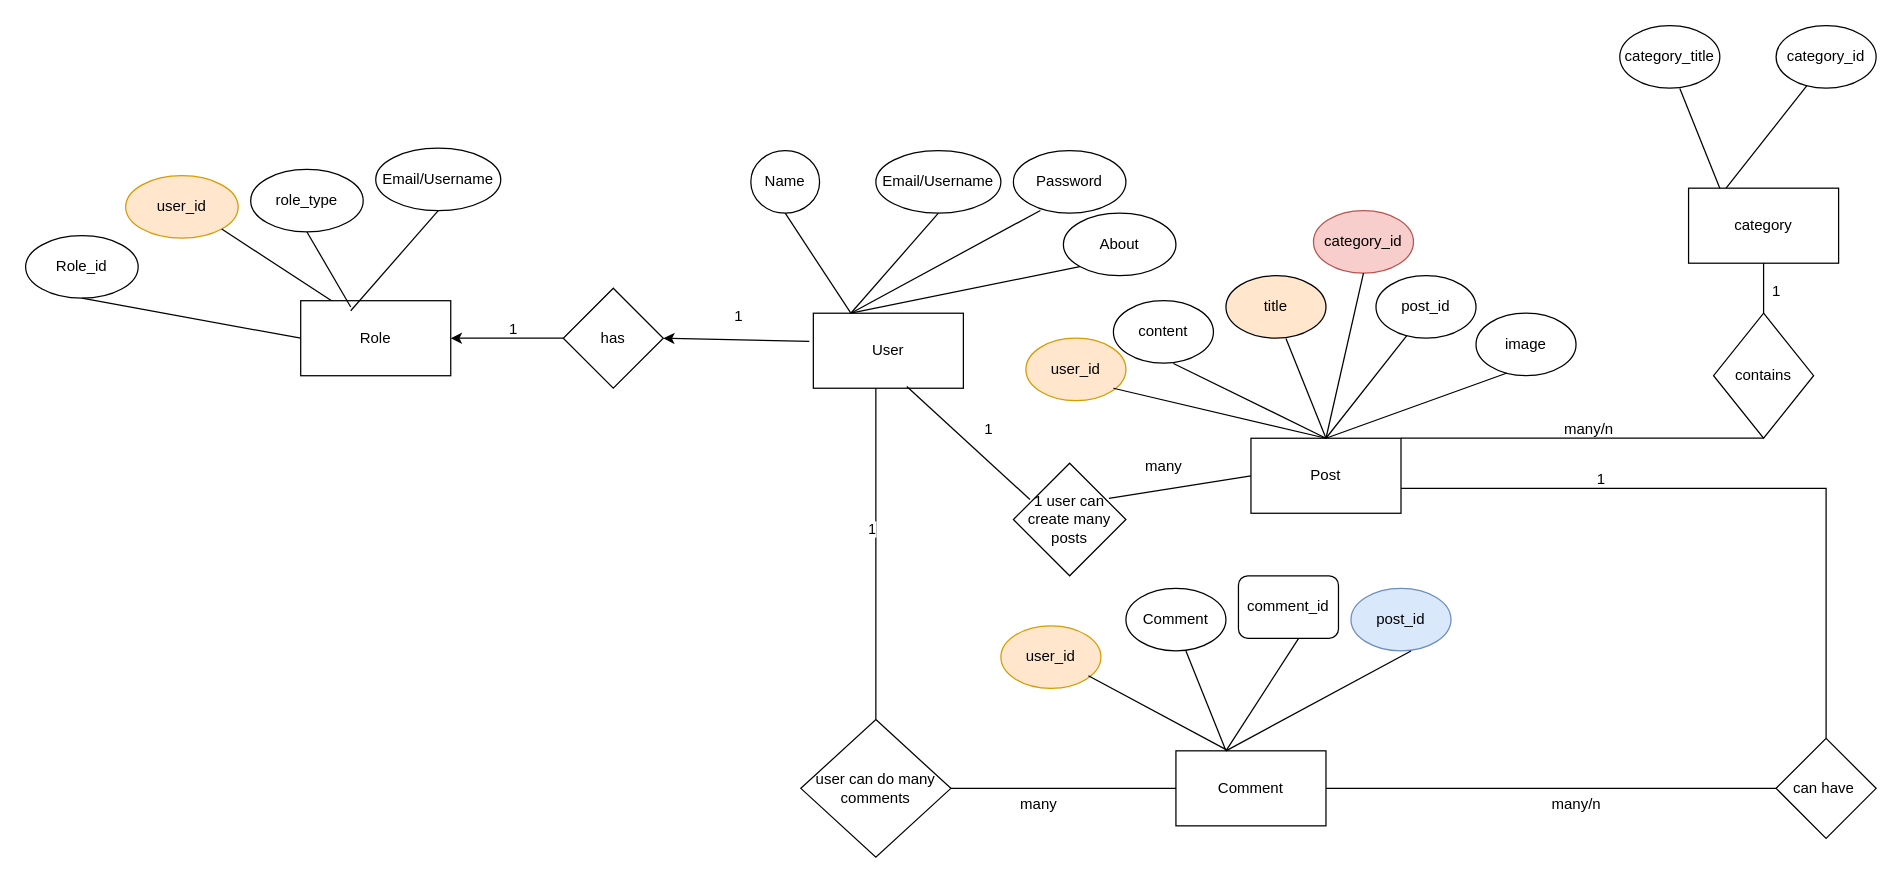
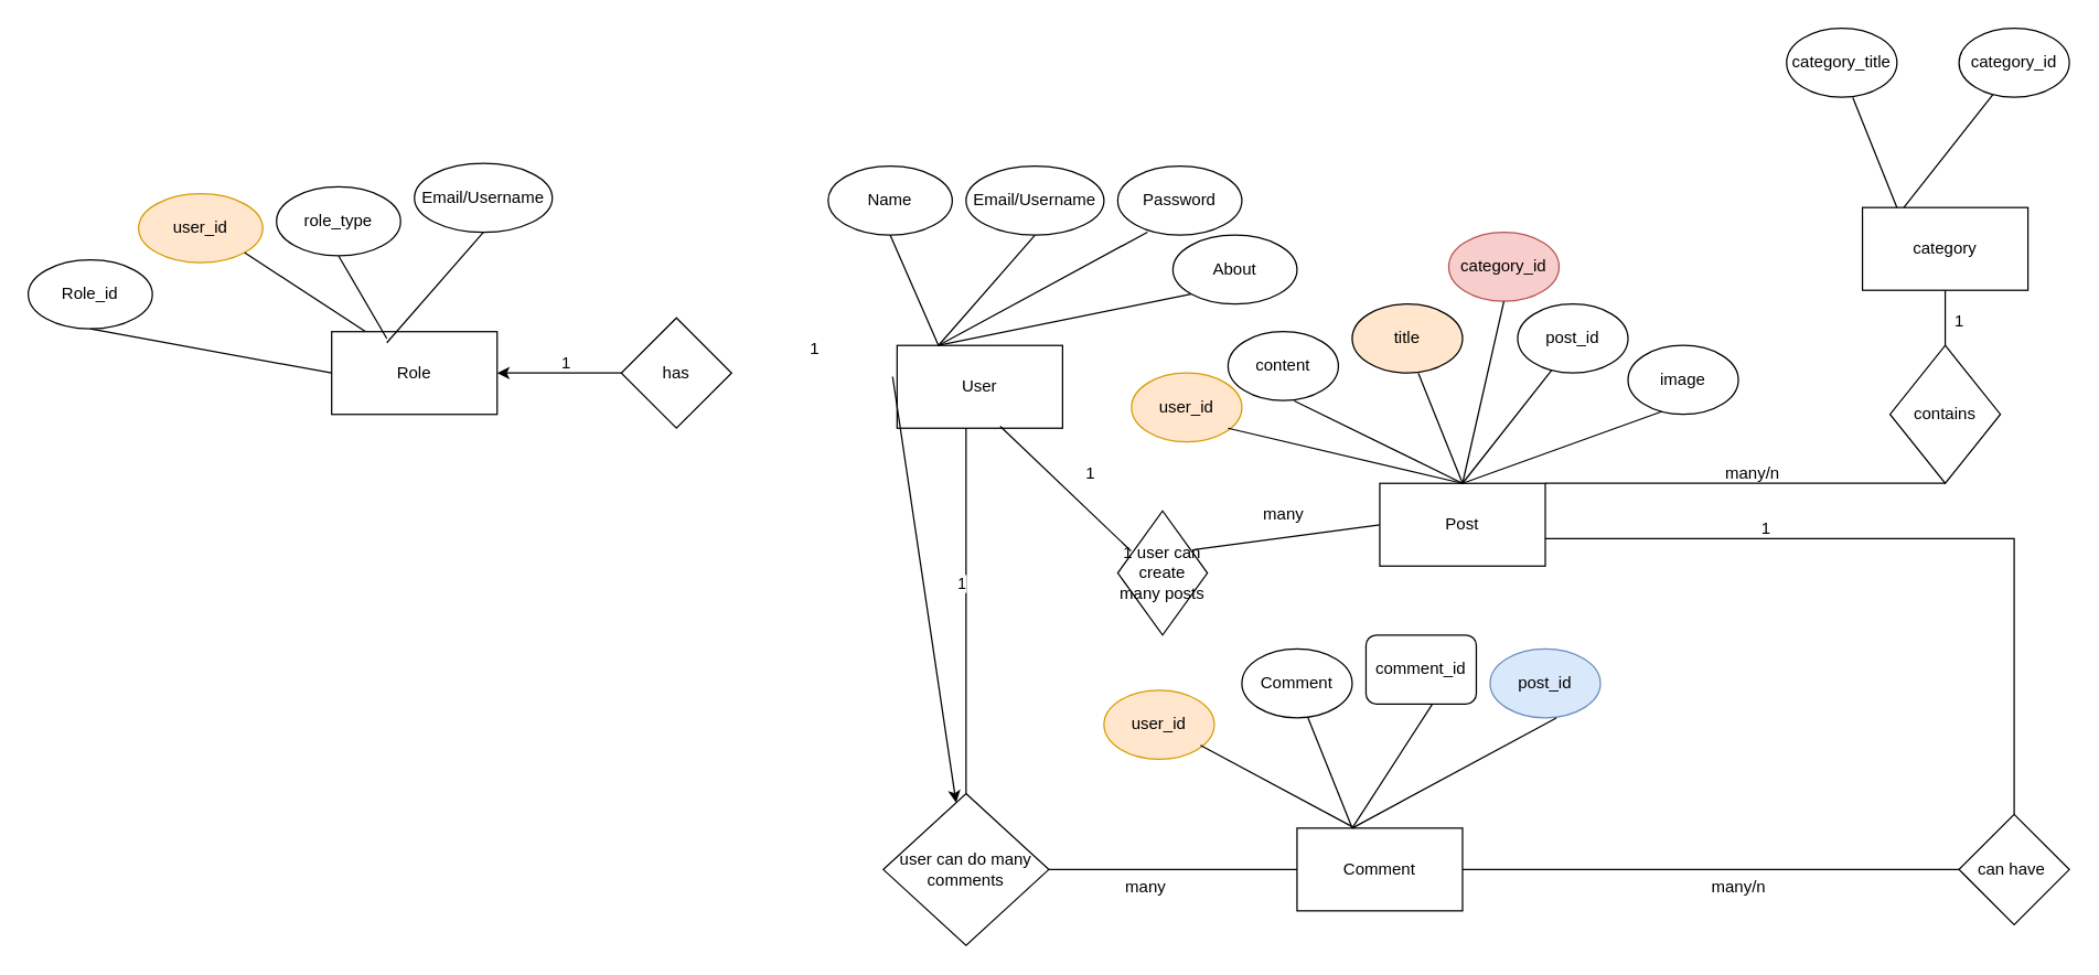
  <mxCell id="0" />
  <mxCell id="1" parent="0" />
  <mxCell id="2" value="User" style="rounded=0;whiteSpace=wrap;html=1;" vertex="1" parent="1"><mxGeometry x="650" y="250" width="120" height="60" as="geometry" /></mxCell>
  <mxCell id="3" value="user_id" style="ellipse;whiteSpace=wrap;html=1;fillColor=#ffe6cc;strokeColor=#d79b00;" vertex="1" parent="1"><mxGeometry x="100" y="140" width="90" height="50" as="geometry" /></mxCell>
  <mxCell id="4" value="" style="endArrow=none;html=1;rounded=0;entryX=1;entryY=1;entryDx=0;entryDy=0;exitX=0.25;exitY=0;exitDx=0;exitDy=0;" edge="1" parent="1" target="3"><mxGeometry width="50" height="50" relative="1" as="geometry"><mxPoint x="280" y="250" as="sourcePoint" /><mxPoint x="480" y="350" as="targetPoint" /><Array as="points" /></mxGeometry></mxCell>
- <mxCell id="5" value="Name" style="ellipse;whiteSpace=wrap;html=1;" vertex="1" parent="1"><mxGeometry x="600" y="120" width="55" height="50" as="geometry" /></mxCell>
+ <mxCell id="5" value="Name" style="ellipse;whiteSpace=wrap;html=1;" vertex="1" parent="1"><mxGeometry x="600" y="120" width="90" height="50" as="geometry" /></mxCell>
  <mxCell id="6" value="" style="endArrow=none;html=1;rounded=0;entryX=0.5;entryY=1;entryDx=0;entryDy=0;exitX=0.25;exitY=0;exitDx=0;exitDy=0;" edge="1" target="5" parent="1" source="2"><mxGeometry width="50" height="50" relative="1" as="geometry"><mxPoint x="650" y="250" as="sourcePoint" /><mxPoint x="970" y="340" as="targetPoint" /><Array as="points" /></mxGeometry></mxCell>
  <mxCell id="7" value="Email/Username" style="ellipse;whiteSpace=wrap;html=1;" vertex="1" parent="1"><mxGeometry x="700" y="120" width="100" height="50" as="geometry" /></mxCell>
  <mxCell id="8" value="" style="endArrow=none;html=1;rounded=0;entryX=0.5;entryY=1;entryDx=0;entryDy=0;exitX=0.25;exitY=0;exitDx=0;exitDy=0;" edge="1" target="7" parent="1" source="2"><mxGeometry width="50" height="50" relative="1" as="geometry"><mxPoint x="740" y="250" as="sourcePoint" /><mxPoint x="1060" y="340" as="targetPoint" /><Array as="points" /></mxGeometry></mxCell>
  <mxCell id="9" value="Password" style="ellipse;whiteSpace=wrap;html=1;" vertex="1" parent="1"><mxGeometry x="810" y="120" width="90" height="50" as="geometry" /></mxCell>
  <mxCell id="10" value="" style="endArrow=none;html=1;rounded=0;entryX=0.24;entryY=0.956;entryDx=0;entryDy=0;entryPerimeter=0;" edge="1" target="9" parent="1"><mxGeometry width="50" height="50" relative="1" as="geometry"><mxPoint x="680" y="250" as="sourcePoint" /><mxPoint x="820" y="180" as="targetPoint" /><Array as="points" /></mxGeometry></mxCell>
  <mxCell id="11" value="About" style="ellipse;whiteSpace=wrap;html=1;" vertex="1" parent="1"><mxGeometry x="850" y="170" width="90" height="50" as="geometry" /></mxCell>
  <mxCell id="12" value="" style="endArrow=none;html=1;rounded=0;entryX=0;entryY=1;entryDx=0;entryDy=0;exitX=0.25;exitY=0;exitDx=0;exitDy=0;" edge="1" target="11" parent="1" source="2"><mxGeometry width="50" height="50" relative="1" as="geometry"><mxPoint x="740" y="300" as="sourcePoint" /><mxPoint x="1210" y="390" as="targetPoint" /><Array as="points" /></mxGeometry></mxCell>
  <mxCell id="13" value="Post" style="whiteSpace=wrap;html=1;" vertex="1" parent="1"><mxGeometry x="1000" y="350" width="120" height="60" as="geometry" /></mxCell>
  <mxCell id="14" value="post_id" style="ellipse;whiteSpace=wrap;html=1;" vertex="1" parent="1"><mxGeometry x="1100" y="220" width="80" height="50" as="geometry" /></mxCell>
  <mxCell id="15" value="" style="endArrow=none;html=1;rounded=0;entryX=0.31;entryY=0.956;entryDx=0;entryDy=0;entryPerimeter=0;exitX=0.5;exitY=0;exitDx=0;exitDy=0;" edge="1" parent="1" source="13" target="14"><mxGeometry width="50" height="50" relative="1" as="geometry"><mxPoint x="840" y="400" as="sourcePoint" /><mxPoint x="890" y="350" as="targetPoint" /></mxGeometry></mxCell>
  <mxCell id="16" value="title" style="ellipse;whiteSpace=wrap;html=1;fillColor=#ffe6cc;" vertex="1" parent="1"><mxGeometry x="980" y="220" width="80" height="50" as="geometry" /></mxCell>
  <mxCell id="17" value="" style="endArrow=none;html=1;rounded=0;entryX=0.6;entryY=1.004;entryDx=0;entryDy=0;entryPerimeter=0;" edge="1" target="16" parent="1"><mxGeometry width="50" height="50" relative="1" as="geometry"><mxPoint x="1060" y="350" as="sourcePoint" /><mxPoint x="790" y="350" as="targetPoint" /></mxGeometry></mxCell>
  <mxCell id="18" value="content" style="ellipse;whiteSpace=wrap;html=1;" vertex="1" parent="1"><mxGeometry x="890" y="240" width="80" height="50" as="geometry" /></mxCell>
  <mxCell id="19" value="" style="endArrow=none;html=1;rounded=0;entryX=0.6;entryY=1.004;entryDx=0;entryDy=0;entryPerimeter=0;exitX=0.5;exitY=0;exitDx=0;exitDy=0;" edge="1" target="18" parent="1" source="13"><mxGeometry width="50" height="50" relative="1" as="geometry"><mxPoint x="970" y="370" as="sourcePoint" /><mxPoint x="700" y="370" as="targetPoint" /></mxGeometry></mxCell>
  <mxCell id="20" value="user_id" style="ellipse;whiteSpace=wrap;html=1;fillColor=#ffe6cc;strokeColor=#d79b00;" vertex="1" parent="1"><mxGeometry x="820" y="270" width="80" height="50" as="geometry" /></mxCell>
  <mxCell id="21" value="" style="endArrow=none;html=1;rounded=0;entryX=0.875;entryY=0.8;entryDx=0;entryDy=0;entryPerimeter=0;exitX=0.5;exitY=0;exitDx=0;exitDy=0;" edge="1" target="20" parent="1" source="13"><mxGeometry width="50" height="50" relative="1" as="geometry"><mxPoint x="900" y="400" as="sourcePoint" /><mxPoint x="630" y="400" as="targetPoint" /></mxGeometry></mxCell>
  <mxCell id="22" value="image" style="ellipse;whiteSpace=wrap;html=1;" vertex="1" parent="1"><mxGeometry x="1180" y="250" width="80" height="50" as="geometry" /></mxCell>
  <mxCell id="23" value="" style="endArrow=none;html=1;rounded=0;entryX=0.31;entryY=0.956;entryDx=0;entryDy=0;entryPerimeter=0;exitX=0.5;exitY=0;exitDx=0;exitDy=0;" edge="1" target="22" parent="1" source="13"><mxGeometry width="50" height="50" relative="1" as="geometry"><mxPoint x="1140" y="380" as="sourcePoint" /><mxPoint x="970" y="380" as="targetPoint" /></mxGeometry></mxCell>
- <mxCell id="24" value="1 user can create many posts" style="rhombus;whiteSpace=wrap;html=1;" vertex="1" parent="1"><mxGeometry x="810" y="370" width="90" height="90" as="geometry" /></mxCell>
+ <mxCell id="24" value="1 user can create many posts" style="rhombus;whiteSpace=wrap;html=1;" vertex="1" parent="1"><mxGeometry x="810" y="370" width="65" height="90" as="geometry" /></mxCell>
  <mxCell id="25" value="" style="endArrow=none;html=1;rounded=0;entryX=0.623;entryY=0.977;entryDx=0;entryDy=0;entryPerimeter=0;exitX=0.147;exitY=0.322;exitDx=0;exitDy=0;exitPerimeter=0;" edge="1" parent="1" source="24" target="2"><mxGeometry width="50" height="50" relative="1" as="geometry"><mxPoint x="830" y="390" as="sourcePoint" /><mxPoint x="890" y="350" as="targetPoint" /></mxGeometry></mxCell>
  <mxCell id="26" value="" style="endArrow=none;html=1;rounded=0;entryX=0;entryY=0.5;entryDx=0;entryDy=0;exitX=0.849;exitY=0.313;exitDx=0;exitDy=0;exitPerimeter=0;" edge="1" parent="1" source="24" target="13"><mxGeometry width="50" height="50" relative="1" as="geometry"><mxPoint x="840" y="400" as="sourcePoint" /><mxPoint x="890" y="350" as="targetPoint" /></mxGeometry></mxCell>
  <mxCell id="27" value="1" style="text;html=1;align=center;verticalAlign=middle;resizable=0;points=[];autosize=1;strokeColor=none;fillColor=none;" vertex="1" parent="1"><mxGeometry x="775" y="328" width="30" height="30" as="geometry" /></mxCell>
  <mxCell id="28" value="many" style="text;html=1;align=center;verticalAlign=middle;resizable=0;points=[];autosize=1;strokeColor=none;fillColor=none;" vertex="1" parent="1"><mxGeometry x="905" y="358" width="50" height="30" as="geometry" /></mxCell>
  <mxCell id="29" value="Comment" style="whiteSpace=wrap;html=1;" vertex="1" parent="1"><mxGeometry x="940" y="600" width="120" height="60" as="geometry" /></mxCell>
  <mxCell id="30" value="" style="endArrow=none;html=1;rounded=0;entryX=0.6;entryY=1.004;entryDx=0;entryDy=0;entryPerimeter=0;" edge="1" target="31" parent="1"><mxGeometry width="50" height="50" relative="1" as="geometry"><mxPoint x="980" y="600" as="sourcePoint" /><mxPoint x="710" y="600" as="targetPoint" /></mxGeometry></mxCell>
  <mxCell id="31" value="Comment" style="ellipse;whiteSpace=wrap;html=1;" vertex="1" parent="1"><mxGeometry x="900" y="470" width="80" height="50" as="geometry" /></mxCell>
  <mxCell id="32" value="comment_id" style="whiteSpace=wrap;html=1;rounded=1;" vertex="1" parent="1"><mxGeometry x="990" y="460" width="80" height="50" as="geometry" /></mxCell>
  <mxCell id="33" value="" style="endArrow=none;html=1;rounded=0;entryX=0.6;entryY=1.004;entryDx=0;entryDy=0;entryPerimeter=0;" edge="1" target="32" parent="1"><mxGeometry width="50" height="50" relative="1" as="geometry"><mxPoint x="980" y="600" as="sourcePoint" /><mxPoint x="800" y="590" as="targetPoint" /></mxGeometry></mxCell>
  <mxCell id="34" value="post_id" style="ellipse;whiteSpace=wrap;html=1;fillColor=#dae8fc;strokeColor=#6c8ebf;" vertex="1" parent="1"><mxGeometry x="1080" y="470" width="80" height="50" as="geometry" /></mxCell>
  <mxCell id="35" value="" style="endArrow=none;html=1;rounded=0;entryX=0.6;entryY=1.004;entryDx=0;entryDy=0;entryPerimeter=0;" edge="1" target="34" parent="1"><mxGeometry width="50" height="50" relative="1" as="geometry"><mxPoint x="980" y="600" as="sourcePoint" /><mxPoint x="890" y="600" as="targetPoint" /></mxGeometry></mxCell>
  <mxCell id="36" value="user_id" style="ellipse;whiteSpace=wrap;html=1;fillColor=#ffe6cc;strokeColor=#d79b00;" vertex="1" parent="1"><mxGeometry x="800" y="500" width="80" height="50" as="geometry" /></mxCell>
  <mxCell id="37" value="" style="endArrow=none;html=1;rounded=0;entryX=0.875;entryY=0.8;entryDx=0;entryDy=0;entryPerimeter=0;exitX=0.347;exitY=-0.003;exitDx=0;exitDy=0;exitPerimeter=0;" edge="1" target="36" parent="1" source="29"><mxGeometry width="50" height="50" relative="1" as="geometry"><mxPoint x="1050" y="610" as="sourcePoint" /><mxPoint x="610" y="630" as="targetPoint" /></mxGeometry></mxCell>
  <mxCell id="38" value="user can do many comments" style="rhombus;whiteSpace=wrap;html=1;" vertex="1" parent="1"><mxGeometry x="640" y="575" width="120" height="110" as="geometry" /></mxCell>
  <mxCell id="39" value="" style="endArrow=none;html=1;rounded=0;exitX=0.5;exitY=0;exitDx=0;exitDy=0;" edge="1" parent="1" source="38"><mxGeometry width="50" height="50" relative="1" as="geometry"><mxPoint x="700" y="590" as="sourcePoint" /><mxPoint x="700" y="310" as="targetPoint" /></mxGeometry></mxCell>
  <mxCell id="40" value="1" style="edgeLabel;html=1;align=center;verticalAlign=middle;resizable=0;points=[];" vertex="1" connectable="0" parent="39"><mxGeometry x="0.152" y="4" relative="1" as="geometry"><mxPoint as="offset" /></mxGeometry></mxCell>
  <mxCell id="41" value="" style="endArrow=none;html=1;rounded=0;exitX=1;exitY=0.5;exitDx=0;exitDy=0;entryX=0;entryY=0.5;entryDx=0;entryDy=0;" edge="1" parent="1" source="38" target="29"><mxGeometry width="50" height="50" relative="1" as="geometry"><mxPoint x="940" y="490" as="sourcePoint" /><mxPoint x="930" y="630" as="targetPoint" /></mxGeometry></mxCell>
  <mxCell id="42" value="many" style="text;html=1;align=center;verticalAlign=middle;resizable=0;points=[];autosize=1;strokeColor=none;fillColor=none;" vertex="1" parent="1"><mxGeometry x="805" y="628" width="50" height="30" as="geometry" /></mxCell>
  <mxCell id="43" value="can have&amp;nbsp;" style="rhombus;whiteSpace=wrap;html=1;" vertex="1" parent="1"><mxGeometry x="1420" y="590" width="80" height="80" as="geometry" /></mxCell>
  <mxCell id="44" value="" style="endArrow=none;html=1;rounded=0;entryX=0;entryY=0.5;entryDx=0;entryDy=0;exitX=1;exitY=0.5;exitDx=0;exitDy=0;" edge="1" parent="1" source="29" target="43"><mxGeometry width="50" height="50" relative="1" as="geometry"><mxPoint x="1110" y="580" as="sourcePoint" /><mxPoint x="1160" y="530" as="targetPoint" /></mxGeometry></mxCell>
  <mxCell id="45" value="" style="endArrow=none;html=1;rounded=0;exitX=0.5;exitY=0;exitDx=0;exitDy=0;" edge="1" parent="1" source="43"><mxGeometry width="50" height="50" relative="1" as="geometry"><mxPoint x="1110" y="580" as="sourcePoint" /><mxPoint x="1120" y="390" as="targetPoint" /><Array as="points"><mxPoint x="1460" y="390" /></Array></mxGeometry></mxCell>
  <mxCell id="46" value="1" style="text;html=1;align=center;verticalAlign=middle;resizable=0;points=[];autosize=1;strokeColor=none;fillColor=none;" vertex="1" parent="1"><mxGeometry x="1265" y="368" width="30" height="30" as="geometry" /></mxCell>
  <mxCell id="47" value="many/n" style="text;html=1;align=center;verticalAlign=middle;resizable=0;points=[];autosize=1;strokeColor=none;fillColor=none;" vertex="1" parent="1"><mxGeometry x="1230" y="628" width="60" height="30" as="geometry" /></mxCell>
  <mxCell id="48" value="category" style="whiteSpace=wrap;html=1;" vertex="1" parent="1"><mxGeometry x="1350" y="150" width="120" height="60" as="geometry" /></mxCell>
  <mxCell id="49" value="category_title" style="ellipse;whiteSpace=wrap;html=1;" vertex="1" parent="1"><mxGeometry x="1295" y="20" width="80" height="50" as="geometry" /></mxCell>
  <mxCell id="50" value="" style="endArrow=none;html=1;rounded=0;entryX=0.6;entryY=1.004;entryDx=0;entryDy=0;entryPerimeter=0;" edge="1" target="49" parent="1"><mxGeometry width="50" height="50" relative="1" as="geometry"><mxPoint x="1375" y="150" as="sourcePoint" /><mxPoint x="1105" y="150" as="targetPoint" /></mxGeometry></mxCell>
  <mxCell id="51" value="category_id" style="ellipse;whiteSpace=wrap;html=1;" vertex="1" parent="1"><mxGeometry x="1420" y="20" width="80" height="50" as="geometry" /></mxCell>
  <mxCell id="52" value="" style="endArrow=none;html=1;rounded=0;entryX=0.31;entryY=0.956;entryDx=0;entryDy=0;entryPerimeter=0;exitX=0.5;exitY=0;exitDx=0;exitDy=0;" edge="1" target="51" parent="1"><mxGeometry width="50" height="50" relative="1" as="geometry"><mxPoint x="1380" y="150" as="sourcePoint" /><mxPoint x="1210" y="150" as="targetPoint" /></mxGeometry></mxCell>
  <mxCell id="53" value="contains" style="rhombus;whiteSpace=wrap;html=1;" vertex="1" parent="1"><mxGeometry x="1370" y="250" width="80" height="100" as="geometry" /></mxCell>
  <mxCell id="54" value="" style="endArrow=none;html=1;rounded=0;exitX=1;exitY=0;exitDx=0;exitDy=0;entryX=0.5;entryY=1;entryDx=0;entryDy=0;" edge="1" parent="1" source="13" target="53"><mxGeometry width="50" height="50" relative="1" as="geometry"><mxPoint x="1110" y="310" as="sourcePoint" /><mxPoint x="1160" y="260" as="targetPoint" /></mxGeometry></mxCell>
  <mxCell id="55" value="" style="endArrow=none;html=1;rounded=0;exitX=0.5;exitY=0;exitDx=0;exitDy=0;entryX=0.5;entryY=1;entryDx=0;entryDy=0;" edge="1" parent="1" source="53" target="48"><mxGeometry width="50" height="50" relative="1" as="geometry"><mxPoint x="1110" y="310" as="sourcePoint" /><mxPoint x="1410" y="230" as="targetPoint" /></mxGeometry></mxCell>
  <mxCell id="56" value="1" style="text;html=1;align=center;verticalAlign=middle;resizable=0;points=[];autosize=1;strokeColor=none;fillColor=none;" vertex="1" parent="1"><mxGeometry x="1405" y="218" width="30" height="30" as="geometry" /></mxCell>
  <mxCell id="57" value="many/n" style="text;html=1;align=center;verticalAlign=middle;resizable=0;points=[];autosize=1;strokeColor=none;fillColor=none;" vertex="1" parent="1"><mxGeometry x="1240" y="328" width="60" height="30" as="geometry" /></mxCell>
  <mxCell id="58" value="category_id" style="ellipse;whiteSpace=wrap;html=1;fillColor=#f8cecc;strokeColor=#b85450;" vertex="1" parent="1"><mxGeometry x="1050" y="168" width="80" height="50" as="geometry" /></mxCell>
  <mxCell id="59" value="" style="endArrow=none;html=1;rounded=0;entryX=0.5;entryY=1;entryDx=0;entryDy=0;" edge="1" target="58" parent="1"><mxGeometry width="50" height="50" relative="1" as="geometry"><mxPoint x="1060" y="350" as="sourcePoint" /><mxPoint x="840" y="298" as="targetPoint" /></mxGeometry></mxCell>
  <mxCell id="60" value="Role" style="whiteSpace=wrap;html=1;" vertex="1" parent="1"><mxGeometry x="240" y="240" width="120" height="60" as="geometry" /></mxCell>
  <mxCell id="61" value="" style="endArrow=none;html=1;rounded=0;entryX=0.5;entryY=1;entryDx=0;entryDy=0;exitX=0.25;exitY=0;exitDx=0;exitDy=0;" edge="1" target="62" parent="1"><mxGeometry width="50" height="50" relative="1" as="geometry"><mxPoint x="280" y="248" as="sourcePoint" /><mxPoint x="660" y="338" as="targetPoint" /><Array as="points" /></mxGeometry></mxCell>
  <mxCell id="62" value="Email/Username" style="ellipse;whiteSpace=wrap;html=1;" vertex="1" parent="1"><mxGeometry x="300" y="118" width="100" height="50" as="geometry" /></mxCell>
  <mxCell id="63" value="role_type" style="ellipse;whiteSpace=wrap;html=1;" vertex="1" parent="1"><mxGeometry x="200" y="135" width="90" height="50" as="geometry" /></mxCell>
  <mxCell id="64" value="" style="endArrow=none;html=1;rounded=0;entryX=0.5;entryY=1;entryDx=0;entryDy=0;exitX=0.25;exitY=0;exitDx=0;exitDy=0;" edge="1" target="63" parent="1"><mxGeometry width="50" height="50" relative="1" as="geometry"><mxPoint x="280" y="245" as="sourcePoint" /><mxPoint x="570" y="335" as="targetPoint" /><Array as="points" /></mxGeometry></mxCell>
  <mxCell id="65" value="" style="edgeStyle=orthogonalEdgeStyle;rounded=0;orthogonalLoop=1;jettySize=auto;html=1;" edge="1" parent="1" source="66" target="60"><mxGeometry relative="1" as="geometry" /></mxCell>
  <mxCell id="66" value="has" style="rhombus;whiteSpace=wrap;html=1;" vertex="1" parent="1"><mxGeometry x="450" y="230" width="80" height="80" as="geometry" /></mxCell>
- <mxCell id="67" value="" style="endArrow=classic;html=1;rounded=0;entryX=1;entryY=0.5;entryDx=0;entryDy=0;exitX=-0.027;exitY=0.377;exitDx=0;exitDy=0;exitPerimeter=0;" edge="1" parent="1" source="2" target="66"><mxGeometry width="50" height="50" relative="1" as="geometry"><mxPoint x="490" y="310" as="sourcePoint" /><mxPoint x="540" y="260" as="targetPoint" /></mxGeometry></mxCell>
+ <mxCell id="67" value="" style="endArrow=classic;html=1;rounded=0;exitX=-0.027;exitY=0.377;exitDx=0;exitDy=0;exitPerimeter=0;" edge="1" parent="1" source="2" target="38"><mxGeometry width="50" height="50" relative="1" as="geometry"><mxPoint x="490" y="310" as="sourcePoint" /><mxPoint x="540" y="260" as="targetPoint" /></mxGeometry></mxCell>
  <mxCell id="68" value="1" style="text;html=1;align=center;verticalAlign=middle;resizable=0;points=[];autosize=1;strokeColor=none;fillColor=none;" vertex="1" parent="1"><mxGeometry x="395" y="248" width="30" height="30" as="geometry" /></mxCell>
  <mxCell id="69" value="1" style="text;html=1;align=center;verticalAlign=middle;resizable=0;points=[];autosize=1;strokeColor=none;fillColor=none;" vertex="1" parent="1"><mxGeometry x="575" y="238" width="30" height="30" as="geometry" /></mxCell>
  <mxCell id="70" value="Role_id" style="ellipse;whiteSpace=wrap;html=1;" vertex="1" parent="1"><mxGeometry x="20" y="188" width="90" height="50" as="geometry" /></mxCell>
  <mxCell id="71" value="" style="endArrow=none;html=1;rounded=0;entryX=0.5;entryY=1;entryDx=0;entryDy=0;exitX=0;exitY=0.5;exitDx=0;exitDy=0;" edge="1" target="70" parent="1" source="60"><mxGeometry width="50" height="50" relative="1" as="geometry"><mxPoint x="230" y="270" as="sourcePoint" /><mxPoint x="390" y="408" as="targetPoint" /><Array as="points" /></mxGeometry></mxCell>
